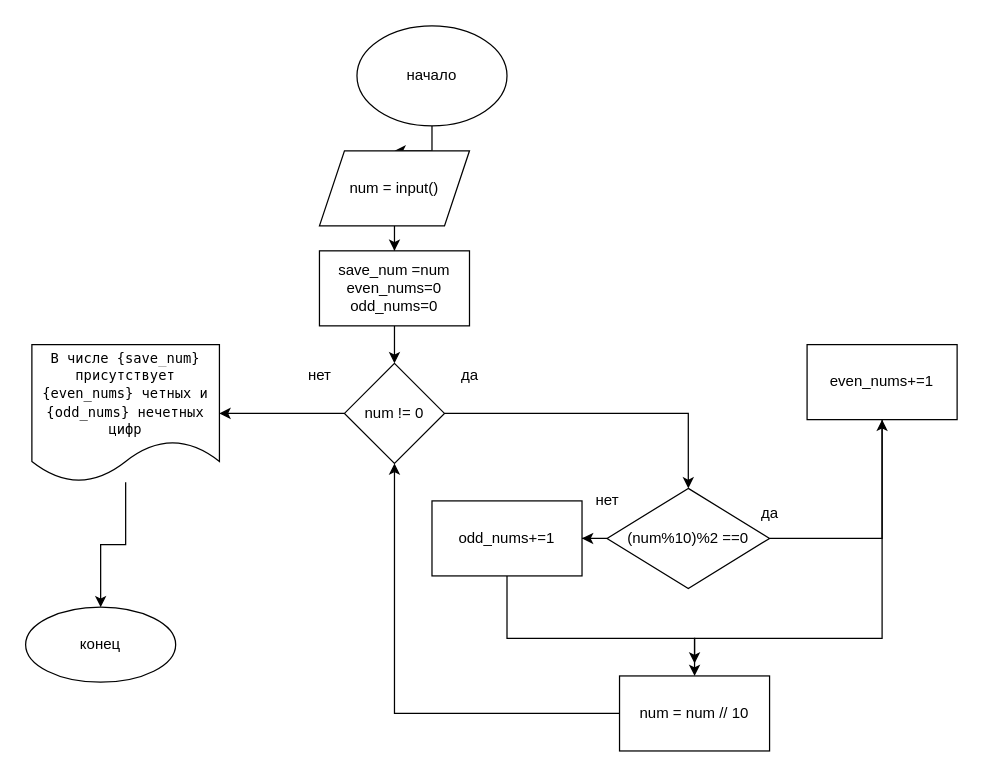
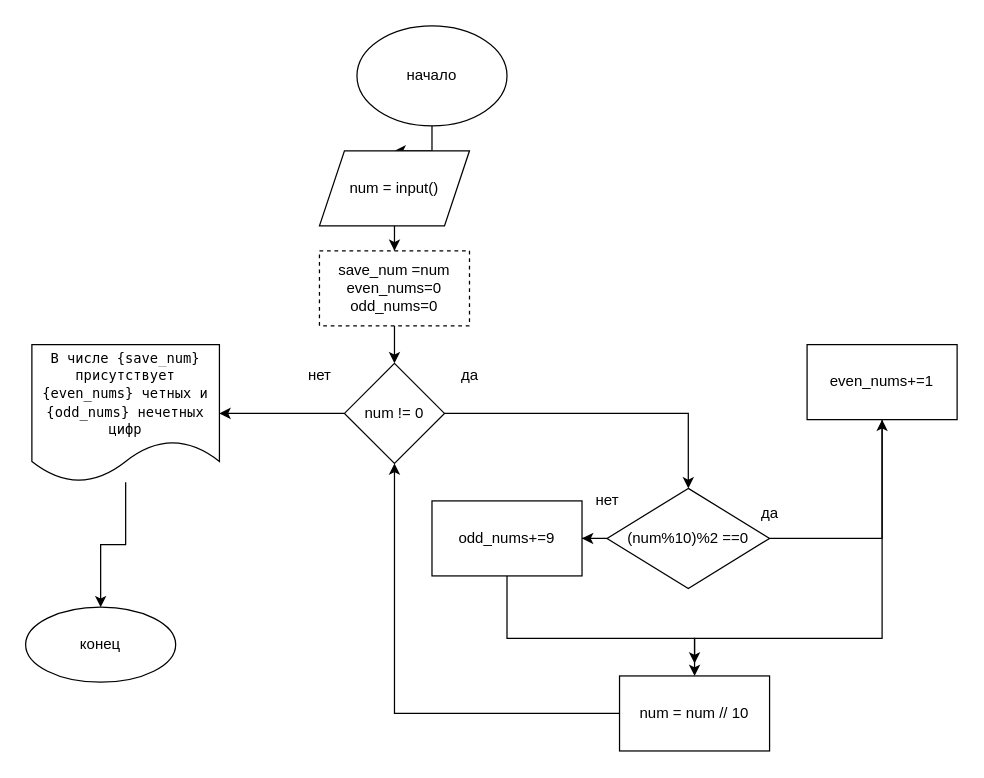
  <mxCell id="0" />
  <mxCell id="1" parent="0" />
  <mxCell id="2" value="" style="edgeStyle=orthogonalEdgeStyle;rounded=0;orthogonalLoop=1;jettySize=auto;html=1;" edge="1" parent="1" source="3" target="5"><mxGeometry relative="1" as="geometry" /></mxCell>
  <mxCell id="3" value="начало" style="ellipse;whiteSpace=wrap;html=1;" vertex="1" parent="1"><mxGeometry x="285" y="20" width="120" height="80" as="geometry" /></mxCell>
  <mxCell id="4" value="" style="edgeStyle=orthogonalEdgeStyle;rounded=0;orthogonalLoop=1;jettySize=auto;html=1;" edge="1" parent="1" source="5" target="7"><mxGeometry relative="1" as="geometry" /></mxCell>
  <mxCell id="5" value="num = input()" style="shape=parallelogram;perimeter=parallelogramPerimeter;whiteSpace=wrap;html=1;fixedSize=1;" vertex="1" parent="1"><mxGeometry x="255" y="120" width="120" height="60" as="geometry" /></mxCell>
  <mxCell id="6" value="" style="edgeStyle=orthogonalEdgeStyle;rounded=0;orthogonalLoop=1;jettySize=auto;html=1;" edge="1" parent="1" source="7" target="10"><mxGeometry relative="1" as="geometry" /></mxCell>
- <mxCell id="7" value="save_num =num&lt;br&gt;even_nums=0&lt;br&gt;odd_nums=0" style="whiteSpace=wrap;html=1;" vertex="1" parent="1"><mxGeometry x="255" y="200" width="120" height="60" as="geometry" /></mxCell>
+ <mxCell id="7" value="save_num =num&lt;br&gt;even_nums=0&lt;br&gt;odd_nums=0" style="whiteSpace=wrap;html=1;dashed=1;" vertex="1" parent="1"><mxGeometry x="255" y="200" width="120" height="60" as="geometry" /></mxCell>
  <mxCell id="8" value="" style="edgeStyle=orthogonalEdgeStyle;rounded=0;orthogonalLoop=1;jettySize=auto;html=1;" edge="1" parent="1" source="10" target="13"><mxGeometry relative="1" as="geometry" /></mxCell>
  <mxCell id="9" value="" style="edgeStyle=orthogonalEdgeStyle;rounded=0;orthogonalLoop=1;jettySize=auto;html=1;" edge="1" parent="1" source="10" target="24"><mxGeometry relative="1" as="geometry" /></mxCell>
  <mxCell id="10" value="num != 0" style="rhombus;whiteSpace=wrap;html=1;" vertex="1" parent="1"><mxGeometry x="275" y="290" width="80" height="80" as="geometry" /></mxCell>
  <mxCell id="11" value="" style="edgeStyle=orthogonalEdgeStyle;rounded=0;orthogonalLoop=1;jettySize=auto;html=1;" edge="1" parent="1" source="13" target="15"><mxGeometry relative="1" as="geometry" /></mxCell>
  <mxCell id="12" value="" style="edgeStyle=orthogonalEdgeStyle;rounded=0;orthogonalLoop=1;jettySize=auto;html=1;" edge="1" parent="1" source="13" target="17"><mxGeometry relative="1" as="geometry" /></mxCell>
  <mxCell id="13" value="(num%10)%2 ==0" style="rhombus;whiteSpace=wrap;html=1;" vertex="1" parent="1"><mxGeometry x="485" y="390" width="130" height="80" as="geometry" /></mxCell>
  <mxCell id="14" style="edgeStyle=orthogonalEdgeStyle;rounded=0;orthogonalLoop=1;jettySize=auto;html=1;entryX=0.5;entryY=0;entryDx=0;entryDy=0;" edge="1" parent="1" source="15" target="19"><mxGeometry relative="1" as="geometry"><Array as="points"><mxPoint x="705" y="510" /><mxPoint x="555" y="510" /></Array></mxGeometry></mxCell>
  <mxCell id="15" value="even_nums+=1" style="whiteSpace=wrap;html=1;" vertex="1" parent="1"><mxGeometry x="645" y="275" width="120" height="60" as="geometry" /></mxCell>
  <mxCell id="16" style="edgeStyle=orthogonalEdgeStyle;rounded=0;orthogonalLoop=1;jettySize=auto;html=1;" edge="1" parent="1" source="17"><mxGeometry relative="1" as="geometry"><mxPoint x="555" y="530" as="targetPoint" /><Array as="points"><mxPoint x="405" y="510" /><mxPoint x="555" y="510" /></Array></mxGeometry></mxCell>
- <mxCell id="17" value="&lt;span&gt;odd_nums+=1&lt;/span&gt;" style="whiteSpace=wrap;html=1;" vertex="1" parent="1"><mxGeometry x="345" y="400" width="120" height="60" as="geometry" /></mxCell>
+ <mxCell id="17" value="&lt;span&gt;odd_nums+=9&lt;/span&gt;" style="whiteSpace=wrap;html=1;" vertex="1" parent="1"><mxGeometry x="345" y="400" width="120" height="60" as="geometry" /></mxCell>
  <mxCell id="18" style="edgeStyle=orthogonalEdgeStyle;rounded=0;orthogonalLoop=1;jettySize=auto;html=1;entryX=0.5;entryY=1;entryDx=0;entryDy=0;" edge="1" parent="1" source="19" target="10"><mxGeometry relative="1" as="geometry" /></mxCell>
  <mxCell id="19" value="num = num // 10" style="rounded=0;whiteSpace=wrap;html=1;" vertex="1" parent="1"><mxGeometry x="495" y="540" width="120" height="60" as="geometry" /></mxCell>
  <mxCell id="20" value="да" style="text;html=1;align=center;verticalAlign=middle;resizable=0;points=[];autosize=1;strokeColor=none;fillColor=none;" vertex="1" parent="1"><mxGeometry x="360" y="290" width="30" height="20" as="geometry" /></mxCell>
  <mxCell id="21" value="да" style="text;html=1;align=center;verticalAlign=middle;resizable=0;points=[];autosize=1;strokeColor=none;fillColor=none;" vertex="1" parent="1"><mxGeometry x="600" y="400" width="30" height="20" as="geometry" /></mxCell>
  <mxCell id="22" value="нет" style="text;html=1;align=center;verticalAlign=middle;resizable=0;points=[];autosize=1;strokeColor=none;fillColor=none;" vertex="1" parent="1"><mxGeometry x="470" y="390" width="30" height="20" as="geometry" /></mxCell>
  <mxCell id="23" value="" style="edgeStyle=orthogonalEdgeStyle;rounded=0;orthogonalLoop=1;jettySize=auto;html=1;fontSize=11;fontColor=#000000;" edge="1" parent="1" source="24" target="26"><mxGeometry relative="1" as="geometry" /></mxCell>
  <mxCell id="24" value="&lt;span style=&quot;font-family: &amp;#34;roboto mono&amp;#34; , monospace ; background-color: rgb(255 , 255 , 255)&quot;&gt;&lt;font style=&quot;font-size: 11px&quot;&gt;В числе {save_num} присутствует {even_nums} четных и {odd_nums} нечетных цифр&lt;/font&gt;&lt;/span&gt;" style="shape=document;whiteSpace=wrap;html=1;boundedLbl=1;" vertex="1" parent="1"><mxGeometry x="25" y="275" width="150" height="110" as="geometry" /></mxCell>
  <mxCell id="25" value="нет" style="text;html=1;align=center;verticalAlign=middle;resizable=0;points=[];autosize=1;strokeColor=none;fillColor=none;" vertex="1" parent="1"><mxGeometry x="240" y="290" width="30" height="20" as="geometry" /></mxCell>
  <mxCell id="26" value="конец" style="ellipse;whiteSpace=wrap;html=1;" vertex="1" parent="1"><mxGeometry x="20" y="485" width="120" height="60" as="geometry" /></mxCell>
